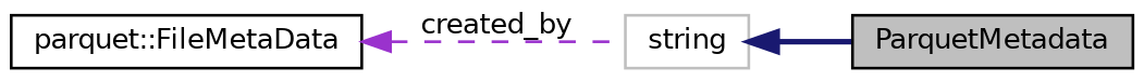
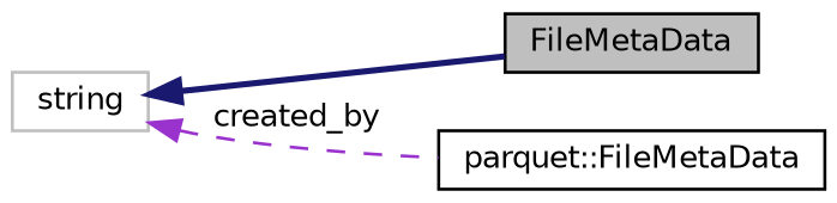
  digraph {
    rankdir=LR
    node [color=black fillcolor=white fontname=Helvetica fontsize=10 shape=record style=filled]
    edge [dir=back fontname=Helvetica fontsize=10 labelfontname=Helvetica labelfontsize=10]
-   n1 [fillcolor=grey75 fontcolor=black height=0.2 label=ParquetMetadata width=0.4]
+   n1 [fillcolor=grey75 fontcolor=black height=0.2 label=FileMetaData width=0.4]
    n2 [height=0.2 label="parquet::FileMetaData" width=0.4]
    n3 [color=grey75 height=0.2 label=string width=0.4]
    n3 -> n1 [color=midnightblue style=bold]
-   n2 -> n3 [color=darkorchid3 label=" created_by" style=dashed]
+   n3 -> n2 [color=darkorchid3 label=" created_by" style=dashed]
  }
